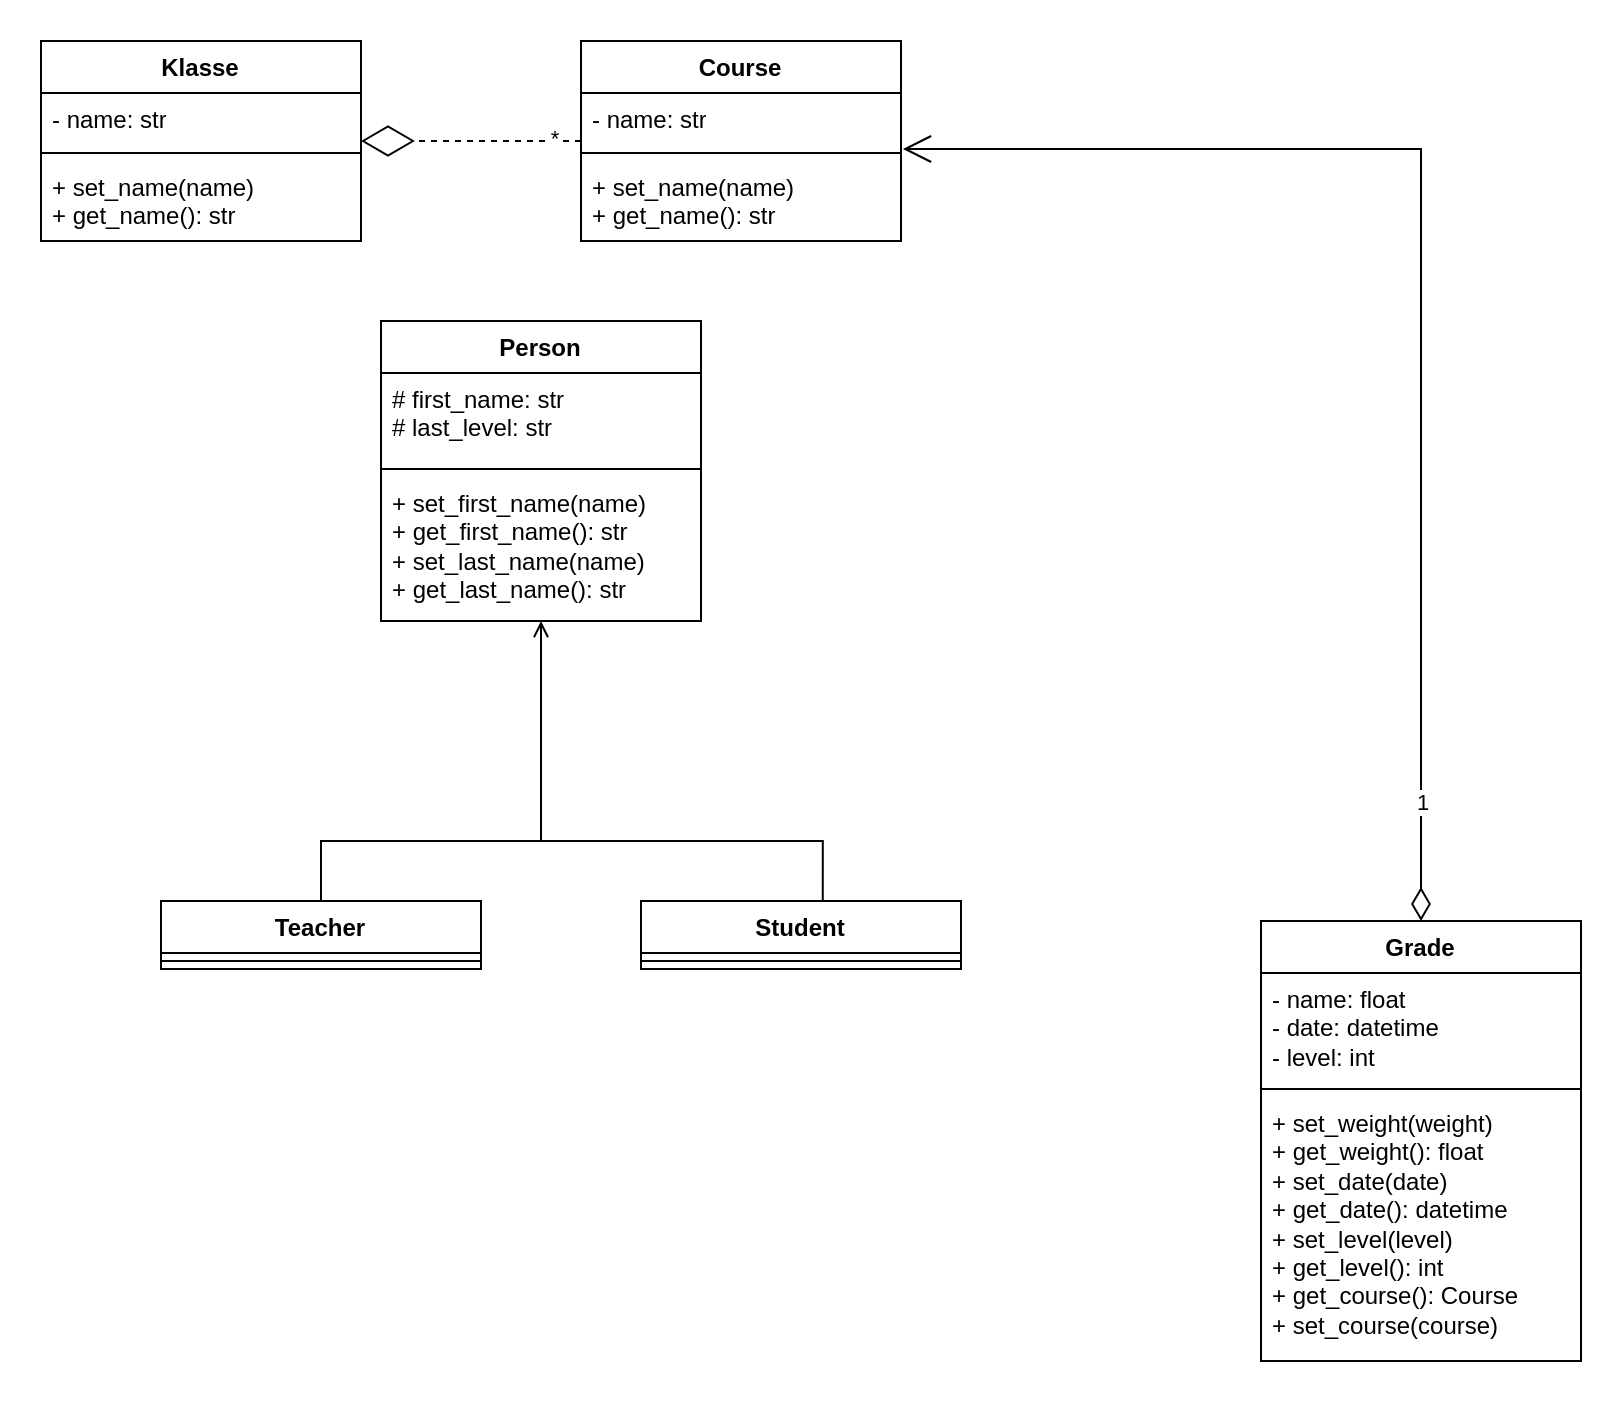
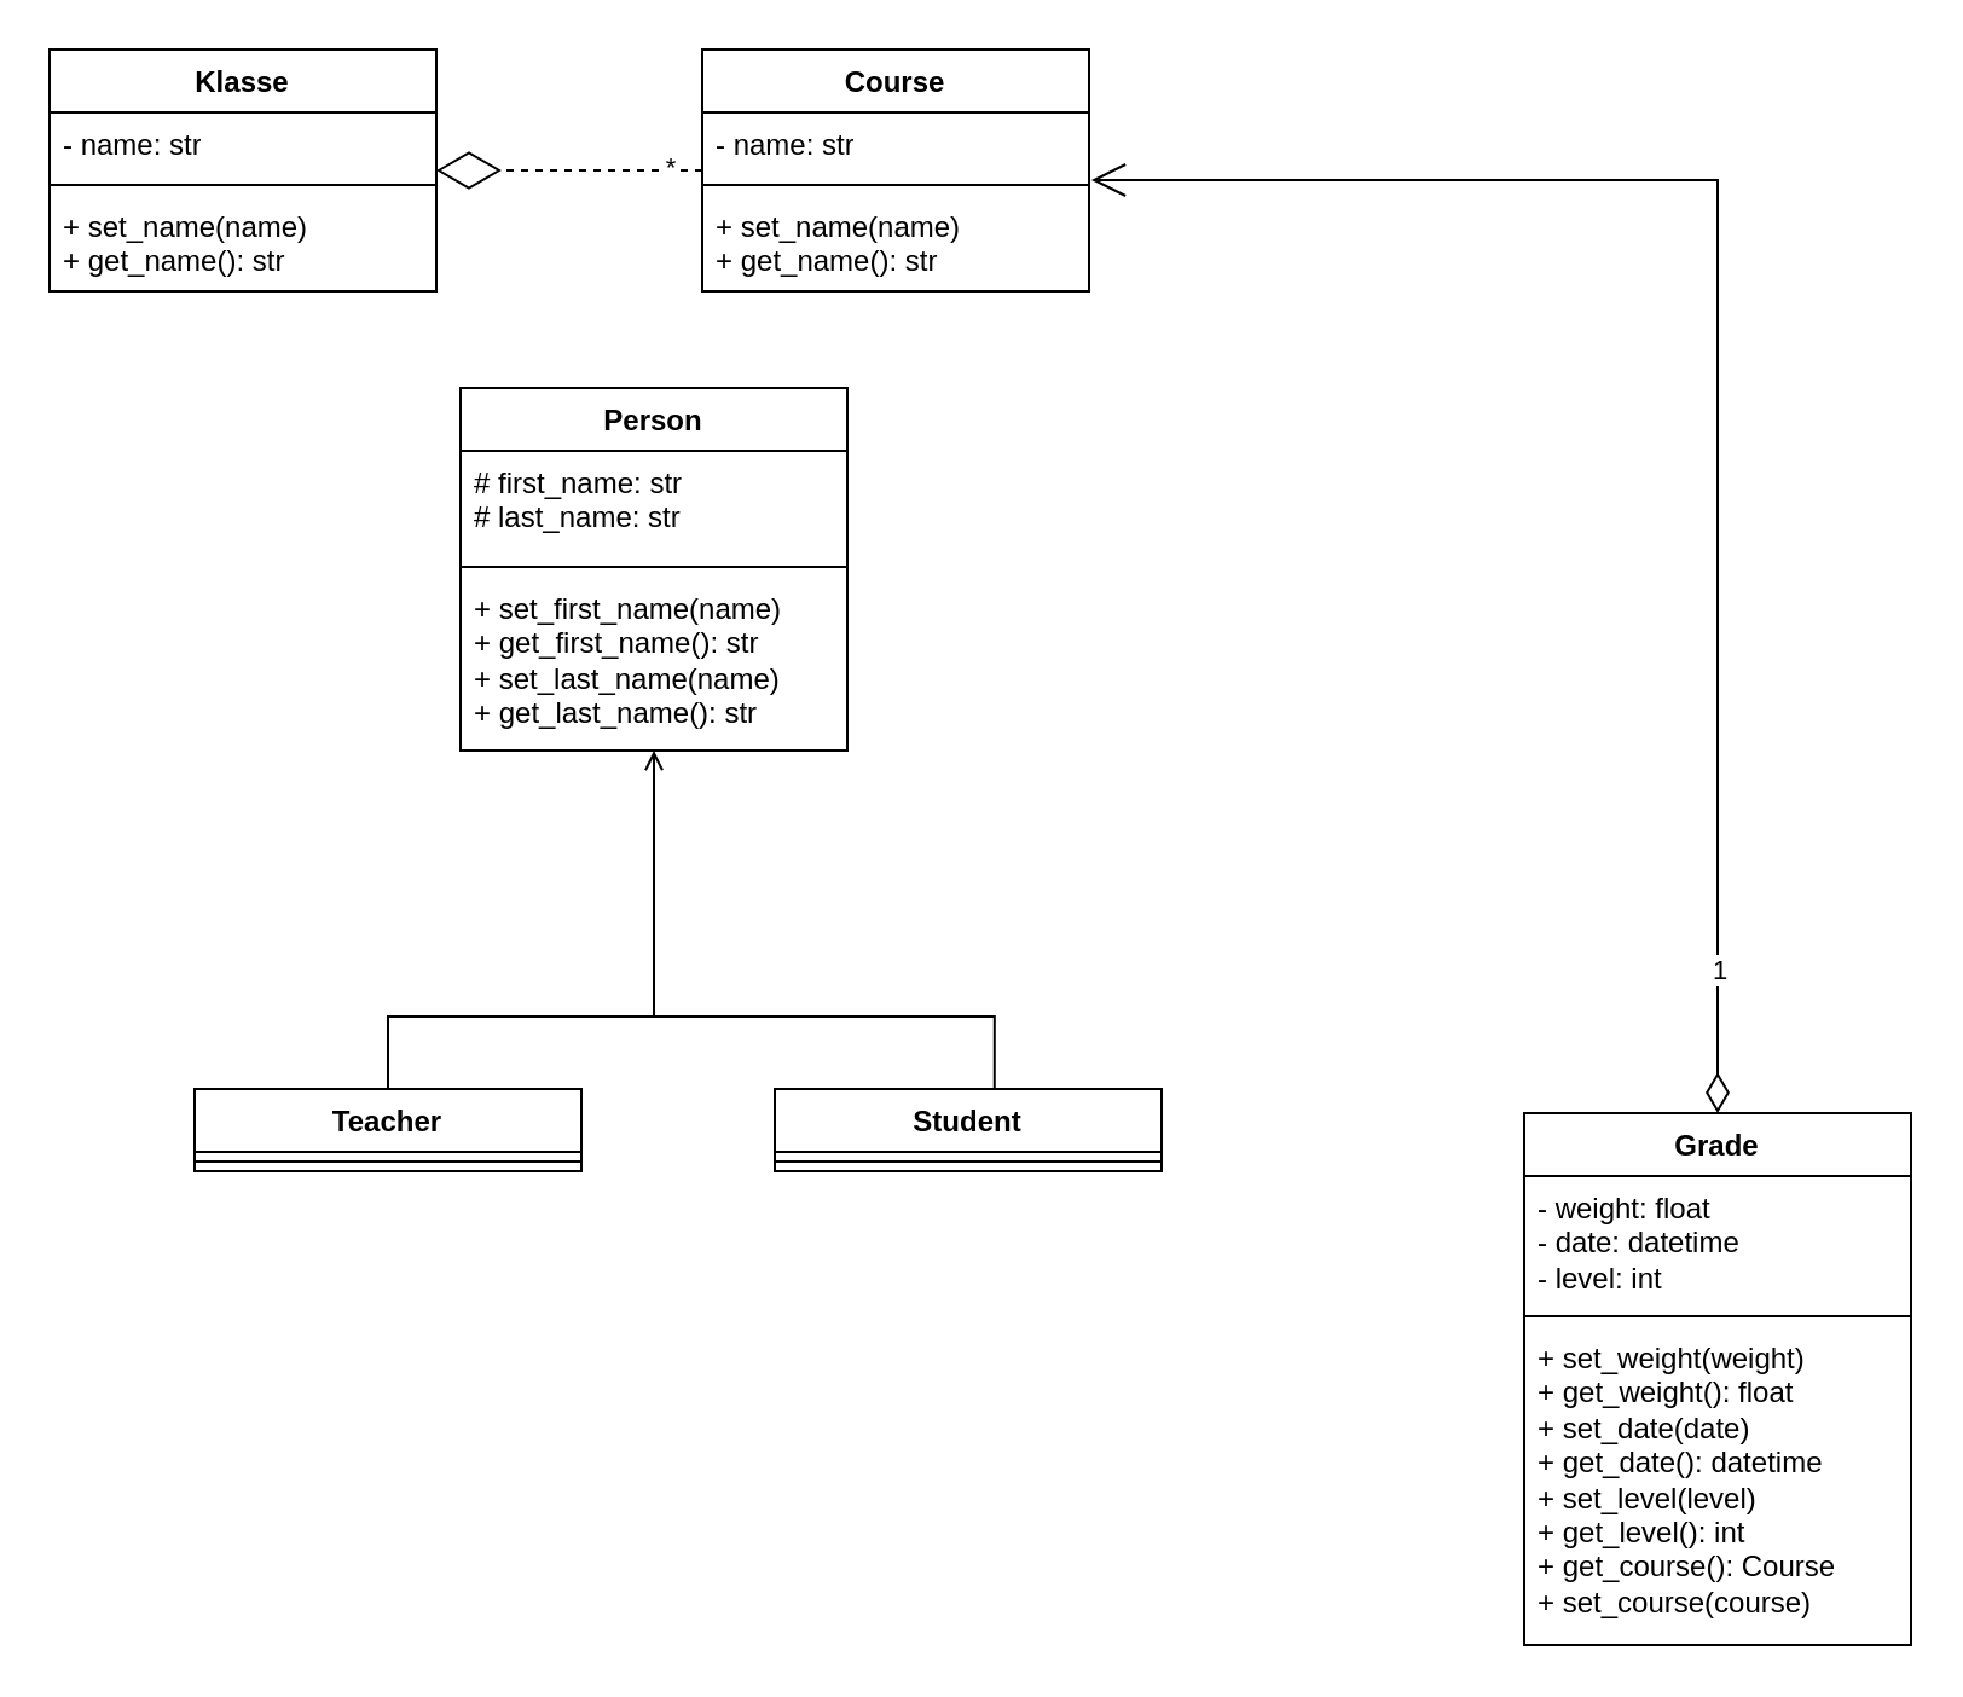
  <mxCell id="0" />
  <mxCell id="1" parent="0" />
  <mxCell id="2" value="Course" style="swimlane;fontStyle=1;align=center;verticalAlign=top;childLayout=stackLayout;horizontal=1;startSize=26;horizontalStack=0;resizeParent=1;resizeParentMax=0;resizeLast=0;collapsible=1;marginBottom=0;whiteSpace=wrap;html=1;shadow=0;swimlaneLine=1;" parent="1" vertex="1"><mxGeometry x="290" y="20" width="160" height="100" as="geometry" /></mxCell>
  <mxCell id="3" value="- name: str" style="text;strokeColor=none;fillColor=none;align=left;verticalAlign=top;spacingLeft=4;spacingRight=4;overflow=hidden;rotatable=0;points=[[0,0.5],[1,0.5]];portConstraint=eastwest;whiteSpace=wrap;html=1;shadow=0;swimlaneLine=1;" parent="2" vertex="1"><mxGeometry y="26" width="160" height="26" as="geometry" /></mxCell>
  <mxCell id="4" value="" style="line;strokeWidth=1;fillColor=none;align=left;verticalAlign=middle;spacingTop=-1;spacingLeft=3;spacingRight=3;rotatable=0;labelPosition=right;points=[];portConstraint=eastwest;strokeColor=inherit;shadow=0;swimlaneLine=1;" parent="2" vertex="1"><mxGeometry y="52" width="160" height="8" as="geometry" /></mxCell>
  <mxCell id="5" value="+ set_name(name)&lt;br&gt;+ get_name(): str" style="text;strokeColor=none;fillColor=none;align=left;verticalAlign=top;spacingLeft=4;spacingRight=4;overflow=hidden;rotatable=0;points=[[0,0.5],[1,0.5]];portConstraint=eastwest;whiteSpace=wrap;html=1;shadow=0;swimlaneLine=1;" parent="2" vertex="1"><mxGeometry y="60" width="160" height="40" as="geometry" /></mxCell>
  <mxCell id="6" value="Grade" style="swimlane;fontStyle=1;align=center;verticalAlign=top;childLayout=stackLayout;horizontal=1;startSize=26;horizontalStack=0;resizeParent=1;resizeParentMax=0;resizeLast=0;collapsible=1;marginBottom=0;whiteSpace=wrap;html=1;shadow=0;swimlaneLine=1;" parent="1" vertex="1"><mxGeometry x="630" y="460" width="160" height="220" as="geometry" /></mxCell>
- <mxCell id="7" value="- name: float&lt;br&gt;- date: datetime&lt;br&gt;- level: int" style="text;strokeColor=none;fillColor=none;align=left;verticalAlign=top;spacingLeft=4;spacingRight=4;overflow=hidden;rotatable=0;points=[[0,0.5],[1,0.5]];portConstraint=eastwest;whiteSpace=wrap;html=1;shadow=0;swimlaneLine=1;" parent="6" vertex="1"><mxGeometry y="26" width="160" height="54" as="geometry" /></mxCell>
+ <mxCell id="7" value="- weight: float&lt;br&gt;- date: datetime&lt;br&gt;- level: int" style="text;strokeColor=none;fillColor=none;align=left;verticalAlign=top;spacingLeft=4;spacingRight=4;overflow=hidden;rotatable=0;points=[[0,0.5],[1,0.5]];portConstraint=eastwest;whiteSpace=wrap;html=1;shadow=0;swimlaneLine=1;" parent="6" vertex="1"><mxGeometry y="26" width="160" height="54" as="geometry" /></mxCell>
  <mxCell id="8" value="" style="line;strokeWidth=1;fillColor=none;align=left;verticalAlign=middle;spacingTop=-1;spacingLeft=3;spacingRight=3;rotatable=0;labelPosition=right;points=[];portConstraint=eastwest;strokeColor=inherit;shadow=0;swimlaneLine=1;" parent="6" vertex="1"><mxGeometry y="80" width="160" height="8" as="geometry" /></mxCell>
  <mxCell id="9" value="+ set_weight(weight)&lt;br&gt;+ get_weight(): float&lt;br&gt;+ set_date(date)&lt;br&gt;+ get_date(): datetime&lt;br&gt;+ set_level(level)&lt;br&gt;+ get_level(): int&lt;br&gt;+ get_course(): Course&lt;br&gt;+ set_course(course)" style="text;strokeColor=none;fillColor=none;align=left;verticalAlign=top;spacingLeft=4;spacingRight=4;overflow=hidden;rotatable=0;points=[[0,0.5],[1,0.5]];portConstraint=eastwest;whiteSpace=wrap;html=1;shadow=0;swimlaneLine=1;" parent="6" vertex="1"><mxGeometry y="88" width="160" height="132" as="geometry" /></mxCell>
  <mxCell id="10" value="" style="endArrow=open;html=1;endSize=12;startArrow=diamondThin;startSize=14;startFill=0;edgeStyle=orthogonalEdgeStyle;align=left;verticalAlign=bottom;rounded=0;entryX=1.006;entryY=1.077;entryDx=0;entryDy=0;entryPerimeter=0;shadow=0;swimlaneLine=1;" parent="1" source="6" target="3" edge="1"><mxGeometry x="-0.924" y="-10" relative="1" as="geometry"><mxPoint x="720" y="160" as="sourcePoint" /><mxPoint x="520" y="210" as="targetPoint" /><mxPoint as="offset" /></mxGeometry></mxCell>
  <mxCell id="11" value="1" style="edgeLabel;html=1;align=center;verticalAlign=middle;resizable=0;points=[];" parent="10" vertex="1" connectable="0"><mxGeometry x="-0.814" relative="1" as="geometry"><mxPoint as="offset" /></mxGeometry></mxCell>
  <mxCell id="12" value="Klasse" style="swimlane;fontStyle=1;align=center;verticalAlign=top;childLayout=stackLayout;horizontal=1;startSize=26;horizontalStack=0;resizeParent=1;resizeParentMax=0;resizeLast=0;collapsible=1;marginBottom=0;whiteSpace=wrap;html=1;shadow=0;swimlaneLine=1;" parent="1" vertex="1"><mxGeometry x="20" y="20" width="160" height="100" as="geometry" /></mxCell>
  <mxCell id="13" value="- name: str" style="text;strokeColor=none;fillColor=none;align=left;verticalAlign=top;spacingLeft=4;spacingRight=4;overflow=hidden;rotatable=0;points=[[0,0.5],[1,0.5]];portConstraint=eastwest;whiteSpace=wrap;html=1;shadow=0;swimlaneLine=1;" parent="12" vertex="1"><mxGeometry y="26" width="160" height="26" as="geometry" /></mxCell>
  <mxCell id="14" value="" style="line;strokeWidth=1;fillColor=none;align=left;verticalAlign=middle;spacingTop=-1;spacingLeft=3;spacingRight=3;rotatable=0;labelPosition=right;points=[];portConstraint=eastwest;strokeColor=inherit;shadow=0;swimlaneLine=1;" parent="12" vertex="1"><mxGeometry y="52" width="160" height="8" as="geometry" /></mxCell>
  <mxCell id="15" value="+ set_name(name)&lt;br&gt;+ get_name(): str" style="text;strokeColor=none;fillColor=none;align=left;verticalAlign=top;spacingLeft=4;spacingRight=4;overflow=hidden;rotatable=0;points=[[0,0.5],[1,0.5]];portConstraint=eastwest;whiteSpace=wrap;html=1;shadow=0;swimlaneLine=1;" parent="12" vertex="1"><mxGeometry y="60" width="160" height="40" as="geometry" /></mxCell>
  <mxCell id="16" value="Person" style="swimlane;fontStyle=1;align=center;verticalAlign=top;childLayout=stackLayout;horizontal=1;startSize=26;horizontalStack=0;resizeParent=1;resizeParentMax=0;resizeLast=0;collapsible=1;marginBottom=0;whiteSpace=wrap;html=1;shadow=0;swimlaneLine=1;" parent="1" vertex="1"><mxGeometry x="190" y="160" width="160" height="150" as="geometry" /></mxCell>
- <mxCell id="17" value="# first_name: str&lt;br&gt;# last_level: str" style="text;strokeColor=none;fillColor=none;align=left;verticalAlign=top;spacingLeft=4;spacingRight=4;overflow=hidden;rotatable=0;points=[[0,0.5],[1,0.5]];portConstraint=eastwest;whiteSpace=wrap;html=1;shadow=0;swimlaneLine=1;" parent="16" vertex="1"><mxGeometry y="26" width="160" height="44" as="geometry" /></mxCell>
+ <mxCell id="17" value="# first_name: str&lt;br&gt;# last_name: str" style="text;strokeColor=none;fillColor=none;align=left;verticalAlign=top;spacingLeft=4;spacingRight=4;overflow=hidden;rotatable=0;points=[[0,0.5],[1,0.5]];portConstraint=eastwest;whiteSpace=wrap;html=1;shadow=0;swimlaneLine=1;" parent="16" vertex="1"><mxGeometry y="26" width="160" height="44" as="geometry" /></mxCell>
  <mxCell id="18" value="" style="line;strokeWidth=1;fillColor=none;align=left;verticalAlign=middle;spacingTop=-1;spacingLeft=3;spacingRight=3;rotatable=0;labelPosition=right;points=[];portConstraint=eastwest;strokeColor=inherit;shadow=0;swimlaneLine=1;" parent="16" vertex="1"><mxGeometry y="70" width="160" height="8" as="geometry" /></mxCell>
  <mxCell id="19" value="+ set_first_name(name)&lt;br&gt;+ get_first_name(): str&lt;br&gt;+ set_last_name(name)&lt;br&gt;+ get_last_name(): str" style="text;strokeColor=none;fillColor=none;align=left;verticalAlign=top;spacingLeft=4;spacingRight=4;overflow=hidden;rotatable=0;points=[[0,0.5],[1,0.5]];portConstraint=eastwest;whiteSpace=wrap;html=1;shadow=0;swimlaneLine=1;" parent="16" vertex="1"><mxGeometry y="78" width="160" height="72" as="geometry" /></mxCell>
  <mxCell id="20" style="edgeStyle=orthogonalEdgeStyle;rounded=0;orthogonalLoop=1;jettySize=auto;html=1;endArrow=open;endFill=0;shadow=0;swimlaneLine=1;exitX=0.568;exitY=0.031;exitDx=0;exitDy=0;exitPerimeter=0;" parent="1" source="21" target="16" edge="1"><mxGeometry relative="1" as="geometry"><mxPoint x="420" y="440" as="sourcePoint" /><mxPoint x="270" y="350" as="targetPoint" /><Array as="points"><mxPoint x="411" y="420" /><mxPoint x="270" y="420" /></Array></mxGeometry></mxCell>
  <mxCell id="21" value="Student" style="swimlane;fontStyle=1;align=center;verticalAlign=top;childLayout=stackLayout;horizontal=1;startSize=26;horizontalStack=0;resizeParent=1;resizeParentMax=0;resizeLast=0;collapsible=1;marginBottom=0;whiteSpace=wrap;html=1;shadow=0;swimlaneLine=1;" parent="1" vertex="1"><mxGeometry x="320" y="450" width="160" height="34" as="geometry" /></mxCell>
  <mxCell id="22" value="" style="line;strokeWidth=1;fillColor=none;align=left;verticalAlign=middle;spacingTop=-1;spacingLeft=3;spacingRight=3;rotatable=0;labelPosition=right;points=[];portConstraint=eastwest;strokeColor=inherit;shadow=0;swimlaneLine=1;" parent="21" vertex="1"><mxGeometry y="26" width="160" height="8" as="geometry" /></mxCell>
  <mxCell id="23" style="edgeStyle=orthogonalEdgeStyle;rounded=0;orthogonalLoop=1;jettySize=auto;html=1;exitX=0.5;exitY=0;exitDx=0;exitDy=0;endArrow=none;endFill=0;shadow=0;swimlaneLine=1;" parent="1" source="24" edge="1"><mxGeometry relative="1" as="geometry"><mxPoint x="270" y="370" as="targetPoint" /><mxPoint x="130" y="516" as="sourcePoint" /><Array as="points"><mxPoint x="160" y="420" /><mxPoint x="270" y="420" /></Array></mxGeometry></mxCell>
  <mxCell id="24" value="Teacher" style="swimlane;fontStyle=1;align=center;verticalAlign=top;childLayout=stackLayout;horizontal=1;startSize=26;horizontalStack=0;resizeParent=1;resizeParentMax=0;resizeLast=0;collapsible=1;marginBottom=0;whiteSpace=wrap;html=1;shadow=0;swimlaneLine=1;" parent="1" vertex="1"><mxGeometry x="80" y="450" width="160" height="34" as="geometry" /></mxCell>
  <mxCell id="25" value="" style="line;strokeWidth=1;fillColor=none;align=left;verticalAlign=middle;spacingTop=-1;spacingLeft=3;spacingRight=3;rotatable=0;labelPosition=right;points=[];portConstraint=eastwest;strokeColor=inherit;shadow=0;swimlaneLine=1;" parent="24" vertex="1"><mxGeometry y="26" width="160" height="8" as="geometry" /></mxCell>
  <mxCell id="26" value="" style="endArrow=diamondThin;endFill=0;endSize=24;html=1;rounded=0;dashed=1;" parent="1" source="2" target="12" edge="1"><mxGeometry width="160" relative="1" as="geometry"><mxPoint x="290" y="250" as="sourcePoint" /><mxPoint x="450" y="250" as="targetPoint" /></mxGeometry></mxCell>
  <mxCell id="27" value="*" style="edgeLabel;html=1;align=center;verticalAlign=middle;resizable=0;points=[];" parent="26" vertex="1" connectable="0"><mxGeometry x="-0.753" y="-2" relative="1" as="geometry"><mxPoint as="offset" /></mxGeometry></mxCell>
